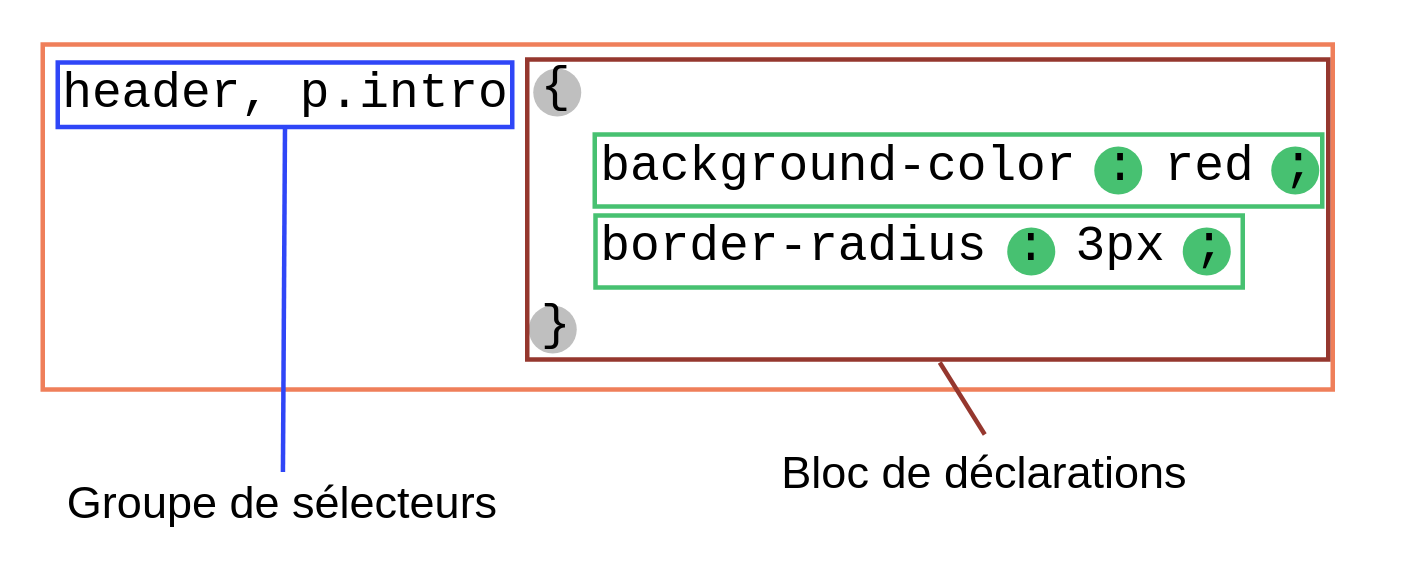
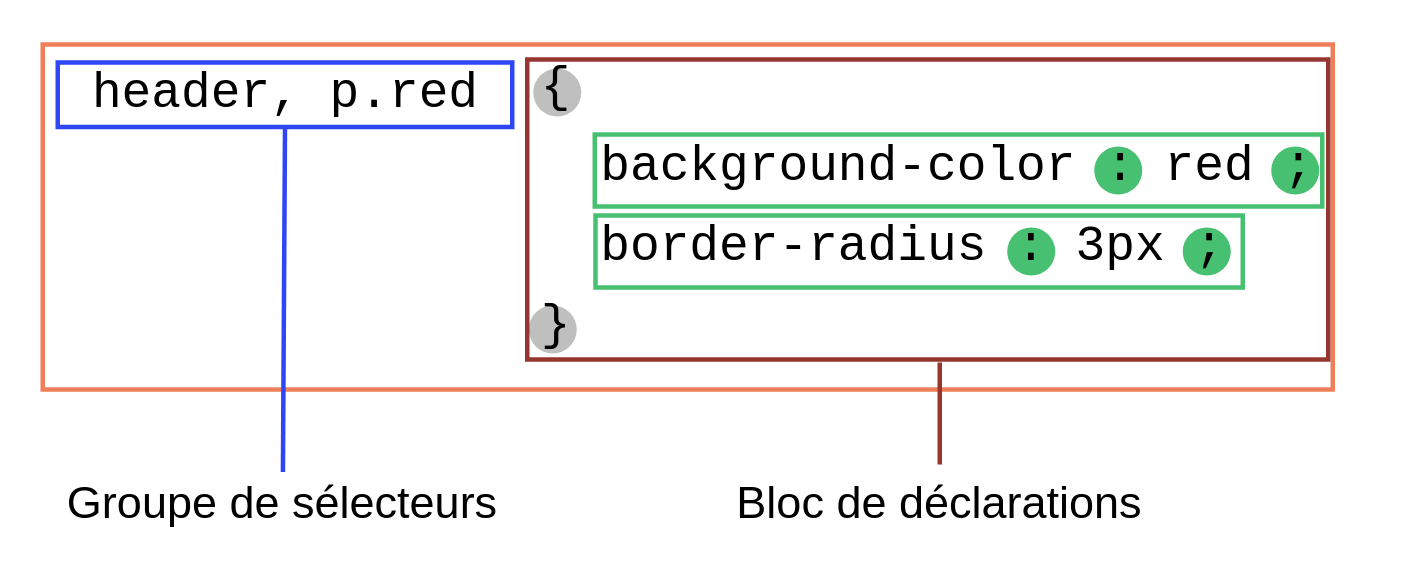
  <mxCell id="0" />
  <mxCell id="1" parent="0" />
  <mxCell id="2" value="" style="rounded=0;whiteSpace=wrap;html=1;strokeColor=none;fillColor=none;" vertex="1" parent="1"><mxGeometry x="28" y="20" width="861" height="334" as="geometry" /></mxCell>
  <mxCell id="3" value="" style="rounded=0;whiteSpace=wrap;html=1;strokeColor=#EF7F5A;fontFamily=Courier New;fontSize=33;fontColor=#47C171;fillColor=none;strokeWidth=3;" vertex="1" parent="1"><mxGeometry x="28" y="20" width="860" height="230" as="geometry" /></mxCell>
  <mxCell id="4" value="" style="ellipse;whiteSpace=wrap;html=1;aspect=fixed;strokeColor=none;fontFamily=Courier New;fontSize=33;fillColor=#BFBFBF;fontColor=#47C171;" vertex="1" parent="1"><mxGeometry x="355" y="36" width="32" height="32" as="geometry" /></mxCell>
  <mxCell id="5" value="" style="ellipse;whiteSpace=wrap;html=1;aspect=fixed;strokeColor=none;fontFamily=Courier New;fontSize=33;fillColor=#BFBFBF;fontColor=#47C171;" vertex="1" parent="1"><mxGeometry x="352" y="194" width="32" height="32" as="geometry" /></mxCell>
  <mxCell id="6" value="" style="ellipse;whiteSpace=wrap;html=1;aspect=fixed;strokeColor=none;fontFamily=Courier New;fontSize=33;fillColor=#47C171;fontColor=#47C171;" vertex="1" parent="1"><mxGeometry x="671" y="142" width="32" height="32" as="geometry" /></mxCell>
  <mxCell id="7" value="" style="ellipse;whiteSpace=wrap;html=1;aspect=fixed;strokeColor=none;fontFamily=Courier New;fontSize=33;fillColor=#47C171;fontColor=#47C171;" vertex="1" parent="1"><mxGeometry x="788" y="142" width="32" height="32" as="geometry" /></mxCell>
  <mxCell id="8" value="" style="ellipse;whiteSpace=wrap;html=1;aspect=fixed;strokeColor=none;fontFamily=Courier New;fontSize=33;fillColor=#47C171;fontColor=#47C171;" vertex="1" parent="1"><mxGeometry x="847" y="88" width="32" height="32" as="geometry" /></mxCell>
  <mxCell id="9" value="" style="ellipse;whiteSpace=wrap;html=1;aspect=fixed;strokeColor=none;fontFamily=Courier New;fontSize=33;fillColor=#47C171;fontColor=#47C171;" vertex="1" parent="1"><mxGeometry x="729" y="88" width="32" height="32" as="geometry" /></mxCell>
  <mxCell id="10" value="&lt;p style=&quot;line-height: 110%; font-size: 33px;&quot;&gt;&lt;/p&gt;&lt;div style=&quot;line-height: 160%; font-size: 33px;&quot; align=&quot;left&quot;&gt;{&lt;br style=&quot;font-size: 33px;&quot;&gt;&lt;/div&gt;&lt;div style=&quot;line-height: 160%; font-size: 33px;&quot; align=&quot;left&quot;&gt;&amp;nbsp; background-color : red ;&lt;/div&gt;&lt;div style=&quot;line-height: 160%; font-size: 33px;&quot; align=&quot;left&quot;&gt;&amp;nbsp; border-radius : 3px ;&lt;/div&gt;&lt;div style=&quot;line-height: 160%; font-size: 33px;&quot; align=&quot;left&quot;&gt;}&lt;br style=&quot;font-size: 33px;&quot;&gt;&lt;/div&gt;&lt;div style=&quot;font-size: 33px;&quot;&gt;&lt;br style=&quot;font-size: 33px;&quot;&gt; &lt;/div&gt;&lt;p style=&quot;font-size: 33px;&quot;&gt;&lt;/p&gt;" style="text;html=1;strokeColor=none;fillColor=none;align=center;verticalAlign=middle;whiteSpace=wrap;rounded=0;fontSize=33;fontFamily=Courier New;spacing=0;" vertex="1" parent="1"><mxGeometry x="318" y="64" width="600" height="170" as="geometry" /></mxCell>
  <mxCell id="11" value="" style="rounded=0;whiteSpace=wrap;html=1;strokeColor=#2F46F7;fontFamily=Courier New;fontSize=33;fontColor=#47C171;fillColor=none;strokeWidth=3;" vertex="1" parent="1"><mxGeometry x="38" y="32" width="303" height="43" as="geometry" /></mxCell>
  <mxCell id="12" value="" style="rounded=0;whiteSpace=wrap;html=1;strokeColor=#95372E;fontFamily=Courier New;fontSize=33;fontColor=#47C171;fillColor=none;strokeWidth=3;" vertex="1" parent="1"><mxGeometry x="351" y="30" width="534" height="200" as="geometry" /></mxCell>
  <mxCell id="13" value="" style="rounded=0;whiteSpace=wrap;html=1;strokeColor=#47C171;fontFamily=Courier New;fontSize=33;fontColor=#47C171;fillColor=none;strokeWidth=3;" vertex="1" parent="1"><mxGeometry x="396" y="80" width="485" height="48" as="geometry" /></mxCell>
  <mxCell id="14" value="" style="rounded=0;whiteSpace=wrap;html=1;strokeColor=#47C171;fontFamily=Courier New;fontSize=33;fontColor=#47C171;fillColor=none;strokeWidth=3;" vertex="1" parent="1"><mxGeometry x="396.5" y="134" width="431.5" height="48" as="geometry" /></mxCell>
- <mxCell id="15" value="header, p.intro" style="text;html=1;strokeColor=none;fillColor=none;align=center;verticalAlign=middle;whiteSpace=wrap;rounded=0;fontSize=33;fontFamily=Courier New;" vertex="1" parent="1"><mxGeometry x="20" y="38" width="340" height="30" as="geometry" /></mxCell>
+ <mxCell id="15" value="header, p.red" style="text;html=1;strokeColor=none;fillColor=none;align=center;verticalAlign=middle;whiteSpace=wrap;rounded=0;fontSize=33;fontFamily=Courier New;" vertex="1" parent="1"><mxGeometry x="20" y="38" width="340" height="30" as="geometry" /></mxCell>
  <mxCell id="16" value="" style="endArrow=none;html=1;rounded=0;fontFamily=Courier New;fontSize=33;fontColor=#47C171;entryX=0.5;entryY=1;entryDx=0;entryDy=0;strokeWidth=3;strokeColor=#2F46F7;" edge="1" parent="1" source="17" target="11"><mxGeometry width="50" height="50" relative="1" as="geometry"><mxPoint x="148" y="190" as="sourcePoint" /><mxPoint x="198" y="140" as="targetPoint" /></mxGeometry></mxCell>
  <mxCell id="17" value="Groupe de sélecteurs" style="text;html=1;strokeColor=none;fillColor=none;align=center;verticalAlign=middle;whiteSpace=wrap;rounded=0;strokeWidth=3;fontFamily=Helvetica;fontSize=30;fontColor=#000000;" vertex="1" parent="1"><mxGeometry x="38" y="305" width="300" height="40" as="geometry" /></mxCell>
- <mxCell id="18" value="Bloc de déclarations" style="text;html=1;strokeColor=none;fillColor=none;align=center;verticalAlign=middle;whiteSpace=wrap;rounded=0;strokeWidth=3;fontFamily=Helvetica;fontSize=30;fontColor=#000000;" vertex="1" parent="1"><mxGeometry x="506" y="280" width="300" height="50" as="geometry" /></mxCell>
+ <mxCell id="18" value="Bloc de déclarations" style="text;html=1;strokeColor=none;fillColor=none;align=center;verticalAlign=middle;whiteSpace=wrap;rounded=0;strokeWidth=3;fontFamily=Helvetica;fontSize=30;fontColor=#000000;" vertex="1" parent="1"><mxGeometry x="476" y="300" width="300" height="50" as="geometry" /></mxCell>
  <mxCell id="19" value="" style="endArrow=none;html=1;rounded=0;fontFamily=Courier New;fontSize=33;fontColor=#47C171;entryX=0.515;entryY=1.01;entryDx=0;entryDy=0;strokeWidth=3;strokeColor=#95372E;entryPerimeter=0;exitX=0.5;exitY=0;exitDx=0;exitDy=0;" edge="1" parent="1" source="18" target="12"><mxGeometry width="50" height="50" relative="1" as="geometry"><mxPoint x="648" y="310" as="sourcePoint" /><mxPoint x="641.7" y="105" as="targetPoint" /></mxGeometry></mxCell>
